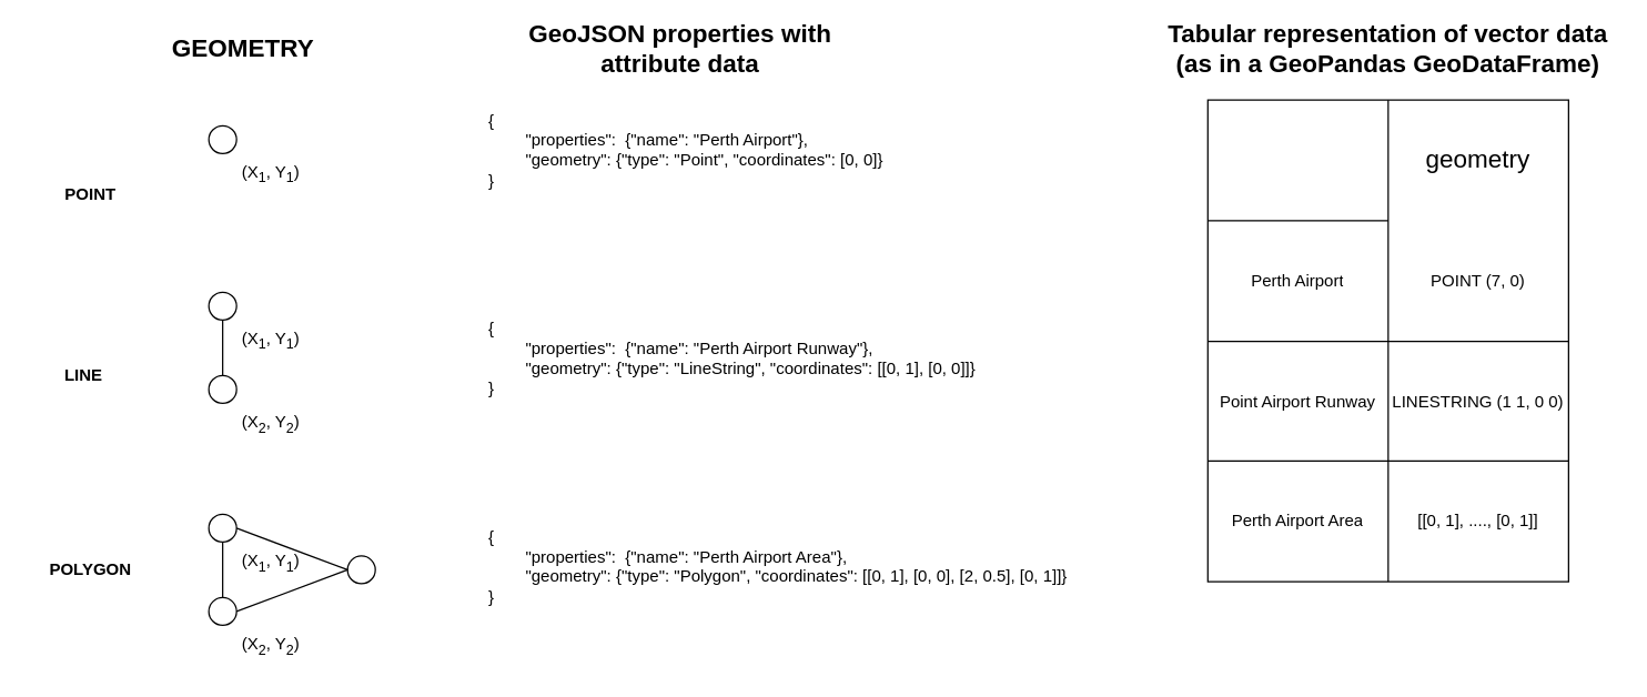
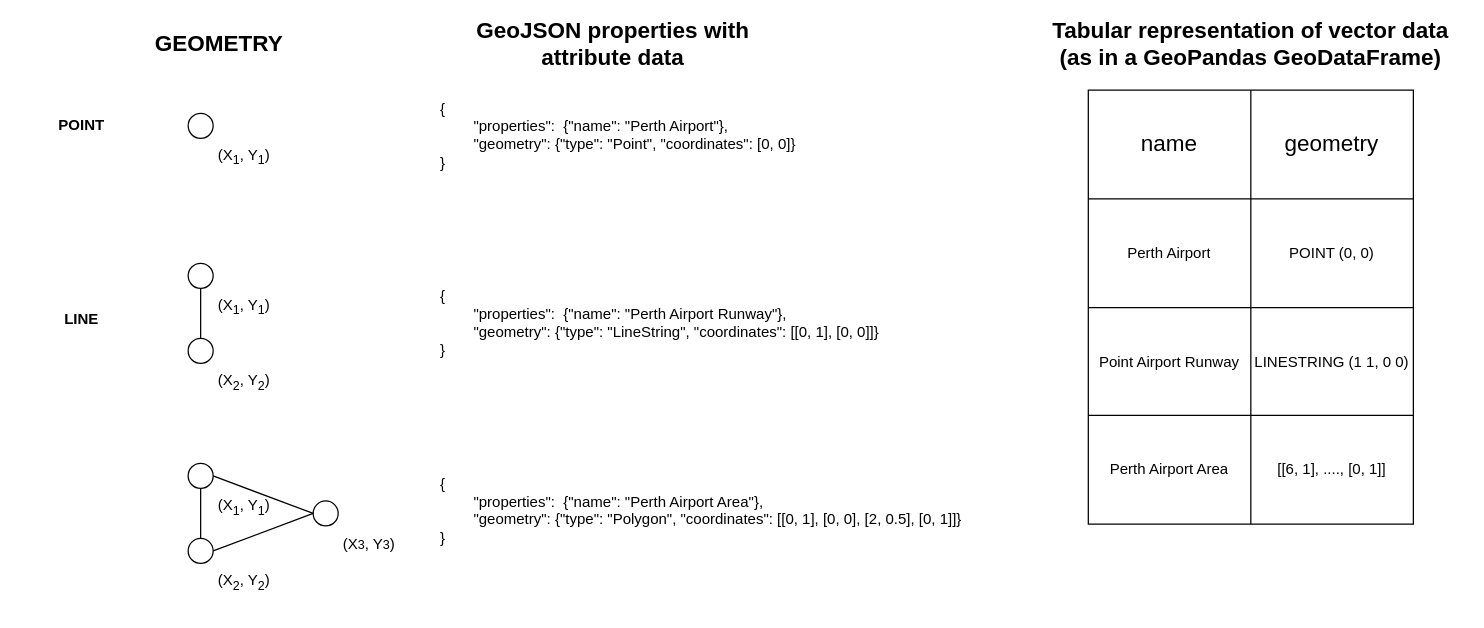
  <mxCell id="0" />
  <mxCell id="1" parent="0" />
  <mxCell id="2" value="" style="ellipse;whiteSpace=wrap;html=1;aspect=fixed;" parent="1" vertex="1"><mxGeometry x="150" y="90" width="20" height="20" as="geometry" /></mxCell>
  <mxCell id="3" value="" style="ellipse;whiteSpace=wrap;html=1;aspect=fixed;" parent="1" vertex="1"><mxGeometry x="150" y="210" width="20" height="20" as="geometry" /></mxCell>
  <mxCell id="4" value="(X&lt;sub&gt;1&lt;/sub&gt;, Y&lt;sub&gt;1&lt;/sub&gt;)" style="text;html=1;strokeColor=none;fillColor=none;align=center;verticalAlign=middle;whiteSpace=wrap;rounded=0;" parent="1" vertex="1"><mxGeometry x="170" y="230" width="50" height="30" as="geometry" /></mxCell>
  <mxCell id="5" value="" style="edgeStyle=orthogonalEdgeStyle;rounded=0;orthogonalLoop=1;jettySize=auto;html=1;endArrow=none;endFill=0;" parent="1" source="6" target="3" edge="1"><mxGeometry relative="1" as="geometry" /></mxCell>
  <mxCell id="6" value="" style="ellipse;whiteSpace=wrap;html=1;aspect=fixed;" parent="1" vertex="1"><mxGeometry x="150" y="270" width="20" height="20" as="geometry" /></mxCell>
  <mxCell id="7" value="(X&lt;sub&gt;2&lt;/sub&gt;, Y&lt;sub&gt;2&lt;/sub&gt;)" style="text;html=1;strokeColor=none;fillColor=none;align=center;verticalAlign=middle;whiteSpace=wrap;rounded=0;" parent="1" vertex="1"><mxGeometry x="170" y="290" width="50" height="30" as="geometry" /></mxCell>
  <mxCell id="8" value="" style="ellipse;whiteSpace=wrap;html=1;aspect=fixed;" parent="1" vertex="1"><mxGeometry x="150" y="370" width="20" height="20" as="geometry" /></mxCell>
  <mxCell id="9" value="(X&lt;sub&gt;1&lt;/sub&gt;, Y&lt;sub&gt;1&lt;/sub&gt;)" style="text;html=1;strokeColor=none;fillColor=none;align=center;verticalAlign=middle;whiteSpace=wrap;rounded=0;" parent="1" vertex="1"><mxGeometry x="170" y="390" width="50" height="30" as="geometry" /></mxCell>
  <mxCell id="10" value="" style="edgeStyle=orthogonalEdgeStyle;rounded=0;orthogonalLoop=1;jettySize=auto;html=1;endArrow=none;endFill=0;" parent="1" source="11" target="8" edge="1"><mxGeometry relative="1" as="geometry" /></mxCell>
  <mxCell id="11" value="" style="ellipse;whiteSpace=wrap;html=1;aspect=fixed;" parent="1" vertex="1"><mxGeometry x="150" y="430" width="20" height="20" as="geometry" /></mxCell>
  <mxCell id="12" value="(X&lt;sub&gt;2&lt;/sub&gt;, Y&lt;sub&gt;2&lt;/sub&gt;)" style="text;html=1;strokeColor=none;fillColor=none;align=center;verticalAlign=middle;whiteSpace=wrap;rounded=0;" parent="1" vertex="1"><mxGeometry x="170" y="450" width="50" height="30" as="geometry" /></mxCell>
  <mxCell id="13" value="" style="ellipse;whiteSpace=wrap;html=1;aspect=fixed;" parent="1" vertex="1"><mxGeometry x="250" y="400" width="20" height="20" as="geometry" /></mxCell>
+ <mxCell id="14" value="(X&lt;span style=&quot;font-size: 10px&quot;&gt;3&lt;/span&gt;, Y&lt;span style=&quot;font-size: 10px&quot;&gt;3&lt;/span&gt;)" style="text;html=1;strokeColor=none;fillColor=none;align=center;verticalAlign=middle;whiteSpace=wrap;rounded=0;" parent="1" vertex="1"><mxGeometry x="270" y="420" width="50" height="30" as="geometry" /></mxCell>
  <mxCell id="15" value="" style="endArrow=none;html=1;rounded=0;exitX=1;exitY=0.5;exitDx=0;exitDy=0;entryX=0;entryY=0.5;entryDx=0;entryDy=0;" parent="1" source="11" target="13" edge="1"><mxGeometry width="50" height="50" relative="1" as="geometry"><mxPoint x="460" y="290" as="sourcePoint" /><mxPoint x="510" y="240" as="targetPoint" /></mxGeometry></mxCell>
  <mxCell id="16" value="" style="endArrow=none;html=1;rounded=0;entryX=1;entryY=0.5;entryDx=0;entryDy=0;" parent="1" target="8" edge="1"><mxGeometry width="50" height="50" relative="1" as="geometry"><mxPoint x="250" y="410" as="sourcePoint" /><mxPoint x="510" y="240" as="targetPoint" /></mxGeometry></mxCell>
  <mxCell id="17" value="(X&lt;sub&gt;1&lt;/sub&gt;, Y&lt;sub&gt;1&lt;/sub&gt;)" style="text;html=1;strokeColor=none;fillColor=none;align=center;verticalAlign=middle;whiteSpace=wrap;rounded=0;" parent="1" vertex="1"><mxGeometry x="170" y="110" width="50" height="30" as="geometry" /></mxCell>
  <mxCell id="18" value="{&lt;br&gt;&lt;span style=&quot;white-space: pre&quot;&gt;&#09;&lt;/span&gt;&quot;properties&quot;:&amp;nbsp; {&quot;name&quot;: &quot;Perth Airport&quot;},&lt;br&gt;&lt;span style=&quot;white-space: pre&quot;&gt;&#09;&lt;/span&gt;&quot;geometry&quot;: {&quot;type&quot;: &quot;Point&quot;, &quot;coordinates&quot;: [0, 0]}&lt;br&gt;}&amp;nbsp;&lt;br&gt;&lt;span style=&quot;white-space: pre&quot;&gt;&#09;&lt;/span&gt;" style="text;html=1;strokeColor=none;fillColor=none;align=left;verticalAlign=middle;whiteSpace=wrap;rounded=0;" parent="1" vertex="1"><mxGeometry x="350" y="80" width="310" height="70" as="geometry" /></mxCell>
  <mxCell id="19" value="&lt;b&gt;&lt;font style=&quot;font-size: 18px&quot;&gt;GEOMETRY&lt;/font&gt;&lt;/b&gt;" style="text;html=1;strokeColor=none;fillColor=none;align=center;verticalAlign=middle;whiteSpace=wrap;rounded=0;" parent="1" vertex="1"><mxGeometry x="130" y="20" width="90" height="30" as="geometry" /></mxCell>
- <mxCell id="20" value="&lt;b&gt;POINT&lt;/b&gt;" style="text;html=1;strokeColor=none;fillColor=none;align=center;verticalAlign=middle;whiteSpace=wrap;rounded=0;" parent="1" vertex="1"><mxGeometry x="20" y="125" width="90" height="30" as="geometry" /></mxCell>
- <mxCell id="21" value="&lt;b&gt;LINE&lt;/b&gt;" style="text;html=1;strokeColor=none;fillColor=none;align=center;verticalAlign=middle;whiteSpace=wrap;rounded=0;" parent="1" vertex="1"><mxGeometry x="15" y="255" width="90" height="30" as="geometry" /></mxCell>
- <mxCell id="22" value="&lt;b&gt;POLYGON&lt;/b&gt;" style="text;html=1;strokeColor=none;fillColor=none;align=center;verticalAlign=middle;whiteSpace=wrap;rounded=0;" parent="1" vertex="1"><mxGeometry x="20" y="395" width="90" height="30" as="geometry" /></mxCell>
+ <mxCell id="20" value="&lt;b&gt;POINT&lt;/b&gt;" style="text;html=1;strokeColor=none;fillColor=none;align=center;verticalAlign=middle;whiteSpace=wrap;rounded=0;" parent="1" vertex="1"><mxGeometry x="20" y="85" width="90" height="30" as="geometry" /></mxCell>
+ <mxCell id="21" value="&lt;b&gt;LINE&lt;/b&gt;" style="text;html=1;strokeColor=none;fillColor=none;align=center;verticalAlign=middle;whiteSpace=wrap;rounded=0;" parent="1" vertex="1"><mxGeometry x="20" y="240" width="90" height="30" as="geometry" /></mxCell>
  <mxCell id="23" value="{&lt;br&gt;&lt;span style=&quot;white-space: pre&quot;&gt;&#09;&lt;/span&gt;&quot;properties&quot;:&amp;nbsp; {&quot;name&quot;: &quot;Perth Airport Runway&quot;},&lt;br&gt;&lt;span style=&quot;white-space: pre&quot;&gt;&#09;&lt;/span&gt;&quot;geometry&quot;: {&quot;type&quot;: &quot;LineString&quot;, &quot;coordinates&quot;: [[0, 1], [0, 0]]}&lt;br&gt;}&amp;nbsp;&lt;br&gt;&lt;span style=&quot;white-space: pre&quot;&gt;&#09;&lt;/span&gt;" style="text;html=1;strokeColor=none;fillColor=none;align=left;verticalAlign=middle;whiteSpace=wrap;rounded=0;" parent="1" vertex="1"><mxGeometry x="350" y="230" width="390" height="70" as="geometry" /></mxCell>
  <mxCell id="24" value="{&lt;br&gt;&lt;span style=&quot;white-space: pre&quot;&gt;&#09;&lt;/span&gt;&quot;properties&quot;:&amp;nbsp; {&quot;name&quot;: &quot;Perth Airport Area&quot;},&lt;br&gt;&lt;span style=&quot;white-space: pre&quot;&gt;&#09;&lt;/span&gt;&quot;geometry&quot;: {&quot;type&quot;: &quot;Polygon&quot;, &quot;coordinates&quot;: [[0, 1], [0, 0], [2, 0.5], [0, 1]]}&lt;br&gt;}&amp;nbsp;&lt;br&gt;&lt;span style=&quot;white-space: pre&quot;&gt;&#09;&lt;/span&gt;" style="text;html=1;strokeColor=none;fillColor=none;align=left;verticalAlign=middle;whiteSpace=wrap;rounded=0;" parent="1" vertex="1"><mxGeometry x="350" y="380" width="440" height="70" as="geometry" /></mxCell>
  <mxCell id="25" value="&lt;b&gt;&lt;font style=&quot;font-size: 18px&quot;&gt;GeoJSON properties with attribute data&lt;/font&gt;&lt;/b&gt;" style="text;html=1;strokeColor=none;fillColor=none;align=center;verticalAlign=middle;whiteSpace=wrap;rounded=0;" parent="1" vertex="1"><mxGeometry x="350" y="20" width="280" height="30" as="geometry" /></mxCell>
  <mxCell id="26" value="" style="shape=table;html=1;whiteSpace=wrap;startSize=0;container=1;collapsible=0;childLayout=tableLayout;" parent="1" vertex="1"><mxGeometry x="870" y="71.5" width="260" height="347" as="geometry" /></mxCell>
  <mxCell id="27" style="shape=partialRectangle;html=1;whiteSpace=wrap;collapsible=0;dropTarget=0;pointerEvents=0;fillColor=none;top=0;left=0;bottom=0;right=0;points=[[0,0.5],[1,0.5]];portConstraint=eastwest;" parent="26" vertex="1"><mxGeometry width="260" height="87" as="geometry" /></mxCell>
+ <mxCell id="28" value="&lt;font style=&quot;font-size: 18px&quot;&gt;name&lt;/font&gt;" style="shape=partialRectangle;html=1;whiteSpace=wrap;connectable=0;fillColor=none;top=0;left=0;bottom=0;right=0;overflow=hidden;pointerEvents=1;strokeColor=none;" parent="27" vertex="1"><mxGeometry width="130" height="87" as="geometry"><mxRectangle width="130" height="87" as="alternateBounds" /></mxGeometry></mxCell>
  <mxCell id="29" value="&lt;font style=&quot;font-size: 18px&quot;&gt;geometry&lt;/font&gt;" style="shape=partialRectangle;html=1;whiteSpace=wrap;connectable=0;fillColor=none;top=0;left=0;bottom=0;right=0;overflow=hidden;pointerEvents=1;" parent="27" vertex="1"><mxGeometry x="130" width="130" height="87" as="geometry"><mxRectangle width="130" height="87" as="alternateBounds" /></mxGeometry></mxCell>
  <mxCell id="30" value="" style="shape=partialRectangle;html=1;whiteSpace=wrap;collapsible=0;dropTarget=0;pointerEvents=0;fillColor=none;top=0;left=0;bottom=0;right=0;points=[[0,0.5],[1,0.5]];portConstraint=eastwest;" parent="26" vertex="1"><mxGeometry y="87" width="260" height="87" as="geometry" /></mxCell>
  <mxCell id="31" value="&lt;span&gt;Perth Airport&lt;/span&gt;" style="shape=partialRectangle;html=1;whiteSpace=wrap;connectable=0;fillColor=none;top=0;left=0;bottom=0;right=0;overflow=hidden;pointerEvents=1;" parent="30" vertex="1"><mxGeometry width="130" height="87" as="geometry"><mxRectangle width="130" height="87" as="alternateBounds" /></mxGeometry></mxCell>
- <mxCell id="32" value="POINT (7, 0)" style="shape=partialRectangle;html=1;whiteSpace=wrap;connectable=0;fillColor=none;top=0;left=0;bottom=0;right=0;overflow=hidden;pointerEvents=1;" parent="30" vertex="1"><mxGeometry x="130" width="130" height="87" as="geometry"><mxRectangle width="130" height="87" as="alternateBounds" /></mxGeometry></mxCell>
+ <mxCell id="32" value="POINT (0, 0)" style="shape=partialRectangle;html=1;whiteSpace=wrap;connectable=0;fillColor=none;top=0;left=0;bottom=0;right=0;overflow=hidden;pointerEvents=1;" parent="30" vertex="1"><mxGeometry x="130" width="130" height="87" as="geometry"><mxRectangle width="130" height="87" as="alternateBounds" /></mxGeometry></mxCell>
  <mxCell id="33" value="" style="shape=partialRectangle;html=1;whiteSpace=wrap;collapsible=0;dropTarget=0;pointerEvents=0;fillColor=none;top=0;left=0;bottom=0;right=0;points=[[0,0.5],[1,0.5]];portConstraint=eastwest;" parent="26" vertex="1"><mxGeometry y="174" width="260" height="86" as="geometry" /></mxCell>
  <mxCell id="34" value="&lt;span&gt;Point Airport Runway&lt;/span&gt;" style="shape=partialRectangle;html=1;whiteSpace=wrap;connectable=0;fillColor=none;top=0;left=0;bottom=0;right=0;overflow=hidden;pointerEvents=1;" parent="33" vertex="1"><mxGeometry width="130" height="86" as="geometry"><mxRectangle width="130" height="86" as="alternateBounds" /></mxGeometry></mxCell>
  <mxCell id="35" value="LINESTRING (1 1, 0 0)" style="shape=partialRectangle;html=1;whiteSpace=wrap;connectable=0;fillColor=none;top=0;left=0;bottom=0;right=0;overflow=hidden;pointerEvents=1;" parent="33" vertex="1"><mxGeometry x="130" width="130" height="86" as="geometry"><mxRectangle width="130" height="86" as="alternateBounds" /></mxGeometry></mxCell>
  <mxCell id="36" value="" style="shape=partialRectangle;html=1;whiteSpace=wrap;collapsible=0;dropTarget=0;pointerEvents=0;fillColor=none;top=0;left=0;bottom=0;right=0;points=[[0,0.5],[1,0.5]];portConstraint=eastwest;" parent="26" vertex="1"><mxGeometry y="260" width="260" height="87" as="geometry" /></mxCell>
  <mxCell id="37" value="&lt;span&gt;Perth Airport Area&lt;/span&gt;" style="shape=partialRectangle;html=1;whiteSpace=wrap;connectable=0;fillColor=none;top=0;left=0;bottom=0;right=0;overflow=hidden;pointerEvents=1;" parent="36" vertex="1"><mxGeometry width="130" height="87" as="geometry"><mxRectangle width="130" height="87" as="alternateBounds" /></mxGeometry></mxCell>
- <mxCell id="38" value="[[0, 1], ...., [0, 1]]" style="shape=partialRectangle;html=1;whiteSpace=wrap;connectable=0;fillColor=none;top=0;left=0;bottom=0;right=0;overflow=hidden;pointerEvents=1;" parent="36" vertex="1"><mxGeometry x="130" width="130" height="87" as="geometry"><mxRectangle width="130" height="87" as="alternateBounds" /></mxGeometry></mxCell>
+ <mxCell id="38" value="[[6, 1], ...., [0, 1]]" style="shape=partialRectangle;html=1;whiteSpace=wrap;connectable=0;fillColor=none;top=0;left=0;bottom=0;right=0;overflow=hidden;pointerEvents=1;" parent="36" vertex="1"><mxGeometry x="130" width="130" height="87" as="geometry"><mxRectangle width="130" height="87" as="alternateBounds" /></mxGeometry></mxCell>
  <mxCell id="39" value="&lt;b&gt;&lt;font style=&quot;font-size: 18px&quot;&gt;Tabular representation of vector data (as in a GeoPandas GeoDataFrame)&lt;/font&gt;&lt;/b&gt;" style="text;html=1;strokeColor=none;fillColor=none;align=center;verticalAlign=middle;whiteSpace=wrap;rounded=0;" parent="1" vertex="1"><mxGeometry x="835" y="20" width="330" height="30" as="geometry" /></mxCell>
